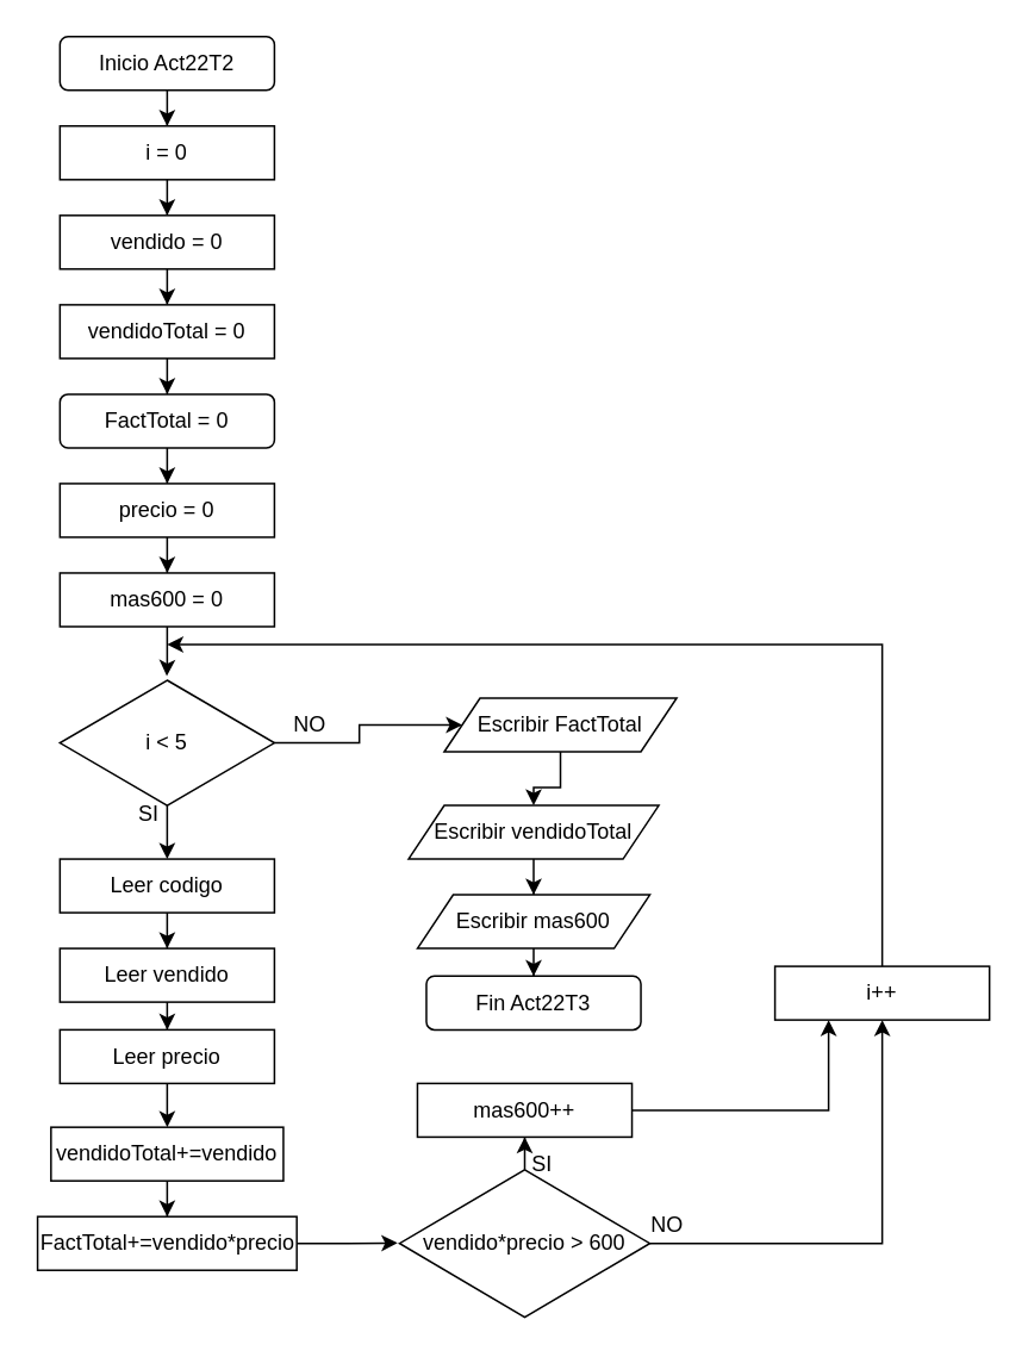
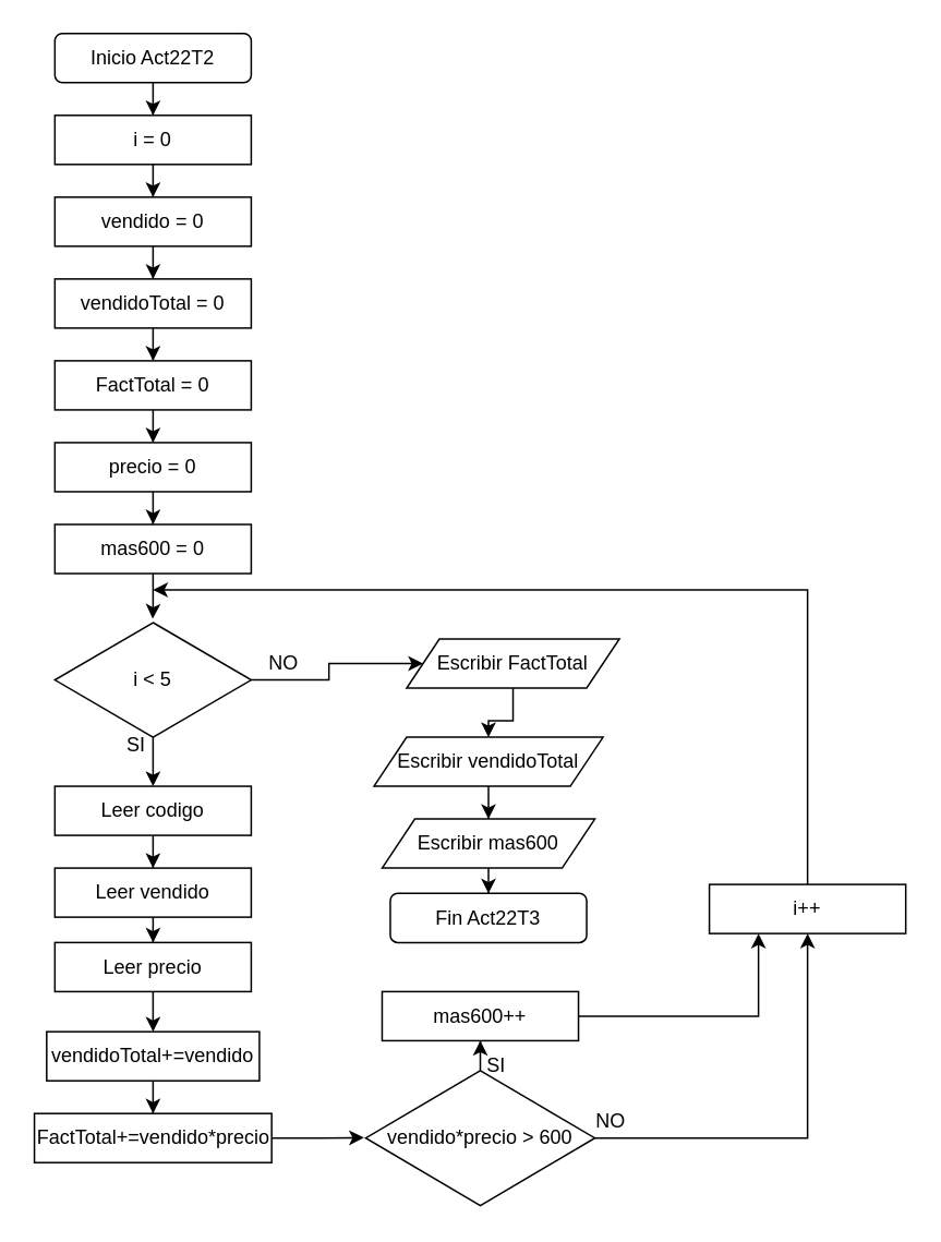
  <mxCell id="0" />
  <mxCell id="1" parent="0" />
  <mxCell id="2" style="edgeStyle=orthogonalEdgeStyle;rounded=0;orthogonalLoop=1;jettySize=auto;html=1;entryX=0.5;entryY=0;entryDx=0;entryDy=0;" parent="1" source="3" target="5" edge="1"><mxGeometry relative="1" as="geometry" /></mxCell>
  <mxCell id="3" value="Inicio Act22T2" style="rounded=1;whiteSpace=wrap;html=1;" parent="1" vertex="1"><mxGeometry x="33" y="20" width="120" height="30" as="geometry" /></mxCell>
  <mxCell id="4" style="edgeStyle=orthogonalEdgeStyle;rounded=0;orthogonalLoop=1;jettySize=auto;html=1;entryX=0.5;entryY=0;entryDx=0;entryDy=0;" parent="1" source="5" target="7" edge="1"><mxGeometry relative="1" as="geometry" /></mxCell>
  <mxCell id="5" value="i = 0" style="rounded=0;whiteSpace=wrap;html=1;" parent="1" vertex="1"><mxGeometry x="33" y="70" width="120" height="30" as="geometry" /></mxCell>
  <mxCell id="6" style="edgeStyle=orthogonalEdgeStyle;rounded=0;orthogonalLoop=1;jettySize=auto;html=1;entryX=0.5;entryY=0;entryDx=0;entryDy=0;" parent="1" source="7" target="9" edge="1"><mxGeometry relative="1" as="geometry" /></mxCell>
  <mxCell id="7" value="vendido = 0" style="rounded=0;whiteSpace=wrap;html=1;" parent="1" vertex="1"><mxGeometry x="33" y="120" width="120" height="30" as="geometry" /></mxCell>
  <mxCell id="8" style="edgeStyle=orthogonalEdgeStyle;rounded=0;orthogonalLoop=1;jettySize=auto;html=1;entryX=0.5;entryY=0;entryDx=0;entryDy=0;" parent="1" source="9" target="11" edge="1"><mxGeometry relative="1" as="geometry" /></mxCell>
  <mxCell id="9" value="vendidoTotal = 0" style="rounded=0;whiteSpace=wrap;html=1;" parent="1" vertex="1"><mxGeometry x="33" y="170" width="120" height="30" as="geometry" /></mxCell>
  <mxCell id="10" style="edgeStyle=orthogonalEdgeStyle;rounded=0;orthogonalLoop=1;jettySize=auto;html=1;entryX=0.5;entryY=0;entryDx=0;entryDy=0;" parent="1" source="11" target="13" edge="1"><mxGeometry relative="1" as="geometry" /></mxCell>
- <mxCell id="11" value="FactTotal = 0" style="whiteSpace=wrap;html=1;rounded=1;" parent="1" vertex="1"><mxGeometry x="33" y="220" width="120" height="30" as="geometry" /></mxCell>
+ <mxCell id="11" value="FactTotal = 0" style="rounded=0;whiteSpace=wrap;html=1;" parent="1" vertex="1"><mxGeometry x="33" y="220" width="120" height="30" as="geometry" /></mxCell>
  <mxCell id="12" style="edgeStyle=orthogonalEdgeStyle;rounded=0;orthogonalLoop=1;jettySize=auto;html=1;entryX=0.5;entryY=0;entryDx=0;entryDy=0;" parent="1" source="13" target="15" edge="1"><mxGeometry relative="1" as="geometry" /></mxCell>
  <mxCell id="13" value="precio = 0" style="rounded=0;whiteSpace=wrap;html=1;" parent="1" vertex="1"><mxGeometry x="33" y="270" width="120" height="30" as="geometry" /></mxCell>
  <mxCell id="14" style="edgeStyle=orthogonalEdgeStyle;rounded=0;orthogonalLoop=1;jettySize=auto;html=1;entryX=0.498;entryY=-0.034;entryDx=0;entryDy=0;entryPerimeter=0;" parent="1" source="15" target="18" edge="1"><mxGeometry relative="1" as="geometry" /></mxCell>
  <mxCell id="15" value="mas600 = 0" style="rounded=0;whiteSpace=wrap;html=1;" parent="1" vertex="1"><mxGeometry x="33" y="320" width="120" height="30" as="geometry" /></mxCell>
  <mxCell id="16" style="edgeStyle=orthogonalEdgeStyle;rounded=0;orthogonalLoop=1;jettySize=auto;html=1;entryX=0.5;entryY=0;entryDx=0;entryDy=0;" parent="1" source="18" target="20" edge="1"><mxGeometry relative="1" as="geometry" /></mxCell>
  <mxCell id="17" style="edgeStyle=orthogonalEdgeStyle;rounded=0;orthogonalLoop=1;jettySize=auto;html=1;entryX=0;entryY=0.5;entryDx=0;entryDy=0;" parent="1" source="18" target="34" edge="1"><mxGeometry relative="1" as="geometry" /></mxCell>
  <mxCell id="18" value="i &amp;lt; 5" style="rhombus;whiteSpace=wrap;html=1;" parent="1" vertex="1"><mxGeometry x="33" y="380" width="120" height="70" as="geometry" /></mxCell>
  <mxCell id="19" style="edgeStyle=orthogonalEdgeStyle;rounded=0;orthogonalLoop=1;jettySize=auto;html=1;entryX=0.5;entryY=0;entryDx=0;entryDy=0;" parent="1" source="20" target="22" edge="1"><mxGeometry relative="1" as="geometry" /></mxCell>
  <mxCell id="20" value="Leer codigo" style="rounded=0;whiteSpace=wrap;html=1;" parent="1" vertex="1"><mxGeometry x="33" y="480" width="120" height="30" as="geometry" /></mxCell>
  <mxCell id="21" style="edgeStyle=orthogonalEdgeStyle;rounded=0;orthogonalLoop=1;jettySize=auto;html=1;" parent="1" source="22" target="24" edge="1"><mxGeometry relative="1" as="geometry" /></mxCell>
  <mxCell id="22" value="Leer vendido" style="rounded=0;whiteSpace=wrap;html=1;" parent="1" vertex="1"><mxGeometry x="33" y="530" width="120" height="30" as="geometry" /></mxCell>
  <mxCell id="23" style="edgeStyle=orthogonalEdgeStyle;rounded=0;orthogonalLoop=1;jettySize=auto;html=1;entryX=0.5;entryY=0;entryDx=0;entryDy=0;" parent="1" source="24" target="26" edge="1"><mxGeometry relative="1" as="geometry" /></mxCell>
  <mxCell id="24" value="Leer precio" style="rounded=0;whiteSpace=wrap;html=1;" parent="1" vertex="1"><mxGeometry x="33" y="575.5" width="120" height="30" as="geometry" /></mxCell>
  <mxCell id="25" style="edgeStyle=orthogonalEdgeStyle;rounded=0;orthogonalLoop=1;jettySize=auto;html=1;entryX=0.5;entryY=0;entryDx=0;entryDy=0;" parent="1" source="26" target="28" edge="1"><mxGeometry relative="1" as="geometry" /></mxCell>
  <mxCell id="26" value="vendidoTotal+=vendido" style="rounded=0;whiteSpace=wrap;html=1;" parent="1" vertex="1"><mxGeometry x="28" y="630" width="130" height="30" as="geometry" /></mxCell>
  <mxCell id="27" style="edgeStyle=orthogonalEdgeStyle;rounded=0;orthogonalLoop=1;jettySize=auto;html=1;entryX=-0.008;entryY=0.497;entryDx=0;entryDy=0;entryPerimeter=0;" parent="1" source="28" target="30" edge="1"><mxGeometry relative="1" as="geometry" /></mxCell>
  <mxCell id="28" value="FactTotal+=vendido*precio" style="rounded=0;whiteSpace=wrap;html=1;" parent="1" vertex="1"><mxGeometry x="20.5" y="680" width="145" height="30" as="geometry" /></mxCell>
  <mxCell id="29" style="edgeStyle=orthogonalEdgeStyle;rounded=0;orthogonalLoop=1;jettySize=auto;html=1;" parent="1" source="30" target="32" edge="1"><mxGeometry relative="1" as="geometry" /></mxCell>
  <mxCell id="30" value="vendido*precio &amp;gt; 600" style="rhombus;whiteSpace=wrap;html=1;" parent="1" vertex="1"><mxGeometry x="223" y="653.75" width="140" height="82.5" as="geometry" /></mxCell>
  <mxCell id="31" style="edgeStyle=orthogonalEdgeStyle;rounded=0;orthogonalLoop=1;jettySize=auto;html=1;entryX=0.25;entryY=1;entryDx=0;entryDy=0;" parent="1" source="32" target="40" edge="1"><mxGeometry relative="1" as="geometry" /></mxCell>
  <mxCell id="32" value="mas600++" style="rounded=0;whiteSpace=wrap;html=1;" parent="1" vertex="1"><mxGeometry x="233" y="605.5" width="120" height="30" as="geometry" /></mxCell>
  <mxCell id="33" style="edgeStyle=orthogonalEdgeStyle;rounded=0;orthogonalLoop=1;jettySize=auto;html=1;entryX=0.5;entryY=0;entryDx=0;entryDy=0;" parent="1" source="34" target="36" edge="1"><mxGeometry relative="1" as="geometry" /></mxCell>
  <mxCell id="34" value="Escribir FactTotal" style="shape=parallelogram;perimeter=parallelogramPerimeter;whiteSpace=wrap;html=1;fixedSize=1;" parent="1" vertex="1"><mxGeometry x="248" y="390" width="130" height="30" as="geometry" /></mxCell>
  <mxCell id="35" style="edgeStyle=orthogonalEdgeStyle;rounded=0;orthogonalLoop=1;jettySize=auto;html=1;entryX=0.5;entryY=0;entryDx=0;entryDy=0;" parent="1" source="36" target="38" edge="1"><mxGeometry relative="1" as="geometry" /></mxCell>
  <mxCell id="36" value="Escribir vendidoTotal" style="shape=parallelogram;perimeter=parallelogramPerimeter;whiteSpace=wrap;html=1;fixedSize=1;" parent="1" vertex="1"><mxGeometry x="228" y="450" width="140" height="30" as="geometry" /></mxCell>
  <mxCell id="37" style="edgeStyle=orthogonalEdgeStyle;rounded=0;orthogonalLoop=1;jettySize=auto;html=1;entryX=0.5;entryY=0;entryDx=0;entryDy=0;" parent="1" source="38" target="42" edge="1"><mxGeometry relative="1" as="geometry" /></mxCell>
  <mxCell id="38" value="Escribir mas600" style="shape=parallelogram;perimeter=parallelogramPerimeter;whiteSpace=wrap;html=1;fixedSize=1;" parent="1" vertex="1"><mxGeometry x="233" y="500" width="130" height="30" as="geometry" /></mxCell>
  <mxCell id="39" value="" style="endArrow=classic;html=1;rounded=0;exitX=1;exitY=0.5;exitDx=0;exitDy=0;" parent="1" source="30" target="40" edge="1"><mxGeometry width="50" height="50" relative="1" as="geometry"><mxPoint x="363" y="695" as="sourcePoint" /><mxPoint x="93" y="360" as="targetPoint" /><Array as="points"><mxPoint x="493" y="695" /></Array></mxGeometry></mxCell>
  <mxCell id="40" value="i++" style="rounded=0;whiteSpace=wrap;html=1;" parent="1" vertex="1"><mxGeometry x="433" y="540" width="120" height="30" as="geometry" /></mxCell>
  <mxCell id="41" value="" style="endArrow=classic;html=1;rounded=0;exitX=0.5;exitY=0;exitDx=0;exitDy=0;" parent="1" source="40" edge="1"><mxGeometry width="50" height="50" relative="1" as="geometry"><mxPoint x="333" y="490" as="sourcePoint" /><mxPoint x="93" y="360" as="targetPoint" /><Array as="points"><mxPoint x="493" y="360" /></Array></mxGeometry></mxCell>
  <mxCell id="42" value="Fin Act22T3" style="rounded=1;whiteSpace=wrap;html=1;" parent="1" vertex="1"><mxGeometry x="238" y="545.5" width="120" height="30" as="geometry" /></mxCell>
  <mxCell id="43" value="NO" style="text;html=1;strokeColor=none;fillColor=none;align=center;verticalAlign=middle;whiteSpace=wrap;rounded=0;" parent="1" vertex="1"><mxGeometry x="143" y="390" width="60" height="30" as="geometry" /></mxCell>
  <mxCell id="44" value="SI" style="text;html=1;strokeColor=none;fillColor=none;align=center;verticalAlign=middle;whiteSpace=wrap;rounded=0;" parent="1" vertex="1"><mxGeometry x="53" y="440" width="60" height="30" as="geometry" /></mxCell>
  <mxCell id="45" value="NO" style="text;html=1;strokeColor=none;fillColor=none;align=center;verticalAlign=middle;whiteSpace=wrap;rounded=0;" parent="1" vertex="1"><mxGeometry x="343" y="670" width="60" height="30" as="geometry" /></mxCell>
  <mxCell id="46" value="SI" style="text;html=1;strokeColor=none;fillColor=none;align=center;verticalAlign=middle;whiteSpace=wrap;rounded=0;" parent="1" vertex="1"><mxGeometry x="273" y="635.5" width="60" height="30" as="geometry" /></mxCell>
